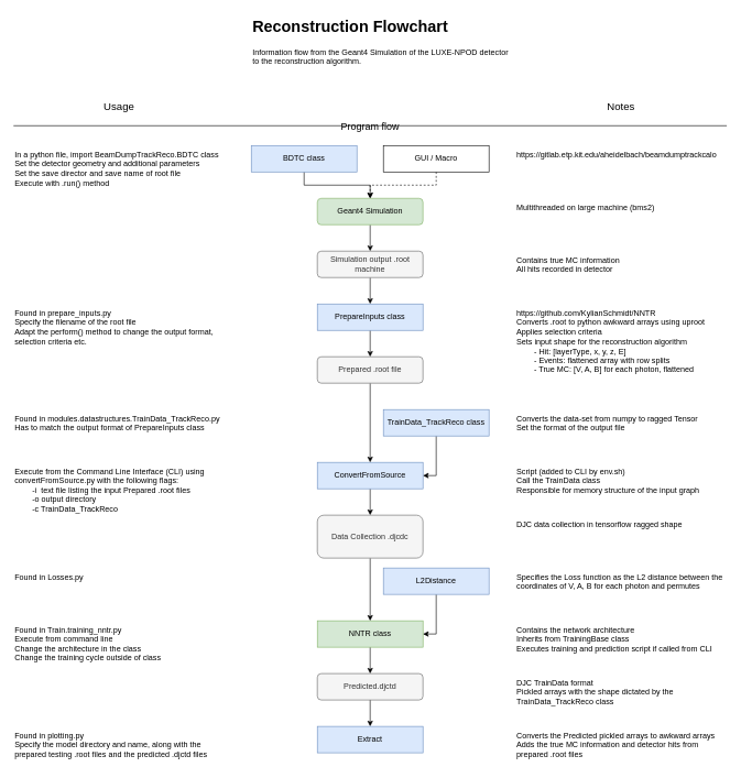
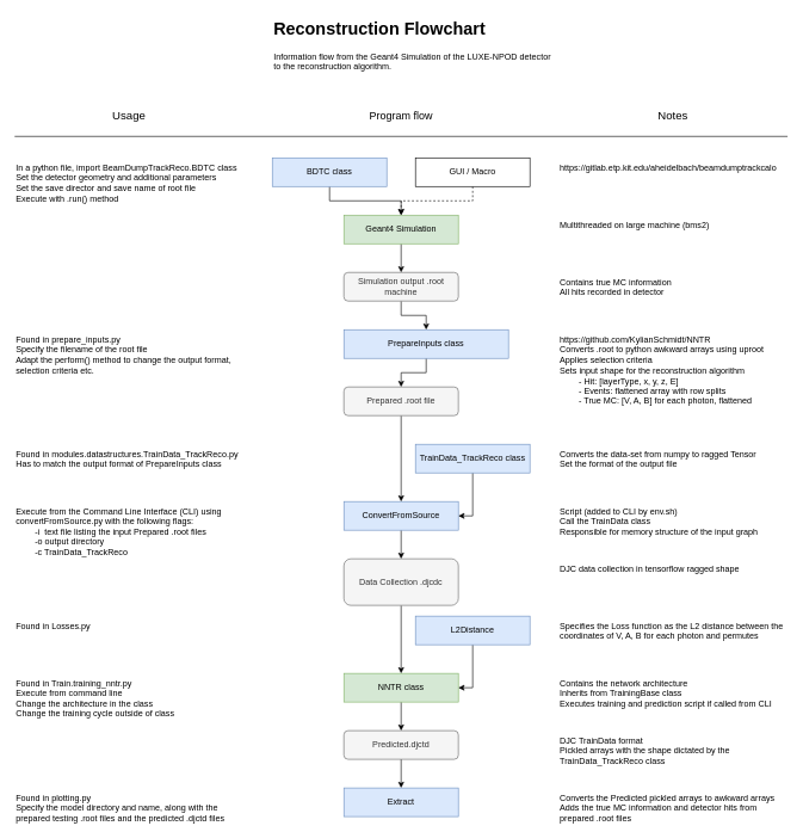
  <mxCell id="0" />
  <mxCell id="1" parent="0" />
  <mxCell id="2" value="&lt;h1 style=&quot;margin-top: 0px;&quot;&gt;Reconstruction Flowchart&lt;br&gt;&lt;/h1&gt;&lt;p&gt;Information flow from the Geant4 Simulation of the LUXE-NPOD detector to the reconstruction algorithm.&lt;br&gt;&lt;/p&gt;" style="text;html=1;whiteSpace=wrap;overflow=hidden;rounded=0;" vertex="1" parent="1"><mxGeometry x="380" y="20" width="400" height="110" as="geometry" /></mxCell>
  <mxCell id="3" style="edgeStyle=orthogonalEdgeStyle;rounded=0;orthogonalLoop=1;jettySize=auto;html=1;exitX=0.5;exitY=1;exitDx=0;exitDy=0;entryX=0.5;entryY=0;entryDx=0;entryDy=0;" edge="1" parent="1" source="4" target="8"><mxGeometry relative="1" as="geometry" /></mxCell>
  <mxCell id="4" value="BDTC class" style="rounded=0;whiteSpace=wrap;html=1;fillColor=#dae8fc;strokeColor=#6c8ebf;" vertex="1" parent="1"><mxGeometry x="380" y="220" width="160" height="40" as="geometry" /></mxCell>
  <mxCell id="5" style="edgeStyle=orthogonalEdgeStyle;rounded=0;orthogonalLoop=1;jettySize=auto;html=1;exitX=0.5;exitY=1;exitDx=0;exitDy=0;entryX=0.5;entryY=0;entryDx=0;entryDy=0;dashed=1;" edge="1" parent="1" source="6" target="8"><mxGeometry relative="1" as="geometry" /></mxCell>
  <mxCell id="6" value="GUI / Macro" style="rounded=0;whiteSpace=wrap;html=1;" vertex="1" parent="1"><mxGeometry x="580" y="220" width="160" height="40" as="geometry" /></mxCell>
  <mxCell id="7" style="edgeStyle=orthogonalEdgeStyle;rounded=0;orthogonalLoop=1;jettySize=auto;html=1;exitX=0.5;exitY=1;exitDx=0;exitDy=0;entryX=0.5;entryY=0;entryDx=0;entryDy=0;" edge="1" parent="1" source="8" target="11"><mxGeometry relative="1" as="geometry" /></mxCell>
- <mxCell id="8" value="Geant4 Simulation" style="whiteSpace=wrap;html=1;fillColor=#d5e8d4;strokeColor=#82b366;rounded=1;" vertex="1" parent="1"><mxGeometry x="480" y="300" width="160" height="40" as="geometry" /></mxCell>
+ <mxCell id="8" value="Geant4 Simulation" style="rounded=0;whiteSpace=wrap;html=1;fillColor=#d5e8d4;strokeColor=#82b366;" vertex="1" parent="1"><mxGeometry x="480" y="300" width="160" height="40" as="geometry" /></mxCell>
  <mxCell id="9" value="&lt;div&gt;https://gitlab.etp.kit.edu/aheidelbach/beamdumptrackcalo&lt;/div&gt;&lt;div&gt;&lt;br&gt;&lt;/div&gt;" style="text;html=1;align=left;verticalAlign=top;whiteSpace=wrap;rounded=0;" vertex="1" parent="1"><mxGeometry x="780" y="220" width="320" height="40" as="geometry" /></mxCell>
  <mxCell id="10" style="edgeStyle=orthogonalEdgeStyle;rounded=0;orthogonalLoop=1;jettySize=auto;html=1;exitX=0.5;exitY=1;exitDx=0;exitDy=0;entryX=0.5;entryY=0;entryDx=0;entryDy=0;" edge="1" parent="1" source="11" target="14"><mxGeometry relative="1" as="geometry" /></mxCell>
  <mxCell id="11" value="Simulation output .root machine" style="rounded=1;whiteSpace=wrap;html=1;fillColor=#f5f5f5;fontColor=#333333;strokeColor=#666666;" vertex="1" parent="1"><mxGeometry x="480" y="380" width="160" height="40" as="geometry" /></mxCell>
  <mxCell id="12" value="&lt;div&gt;Contains true MC information&lt;/div&gt;&lt;div&gt;All hits recorded in detector &lt;br&gt;&lt;/div&gt;" style="text;html=1;align=left;verticalAlign=top;whiteSpace=wrap;rounded=0;" vertex="1" parent="1"><mxGeometry x="780" y="380" width="320" height="40" as="geometry" /></mxCell>
  <mxCell id="13" style="edgeStyle=orthogonalEdgeStyle;rounded=0;orthogonalLoop=1;jettySize=auto;html=1;exitX=0.5;exitY=1;exitDx=0;exitDy=0;entryX=0.5;entryY=0;entryDx=0;entryDy=0;" edge="1" parent="1" source="14" target="26"><mxGeometry relative="1" as="geometry" /></mxCell>
- <mxCell id="14" value="PrepareInputs class" style="rounded=0;whiteSpace=wrap;html=1;fillColor=#dae8fc;strokeColor=#6c8ebf;" vertex="1" parent="1"><mxGeometry x="480" y="460" width="160" height="40" as="geometry" /></mxCell>
+ <mxCell id="14" value="PrepareInputs class" style="rounded=0;whiteSpace=wrap;html=1;fillColor=#dae8fc;strokeColor=#6c8ebf;" vertex="1" parent="1"><mxGeometry x="480" y="460" width="230" height="40" as="geometry" /></mxCell>
  <mxCell id="15" value="&lt;div&gt;https://github.com/KylianSchmidt/NNTR&lt;/div&gt;&lt;div&gt;Converts .root to python awkward arrays using uproot&lt;/div&gt;&lt;div&gt;Applies selection criteria&lt;/div&gt;&lt;div&gt;Sets input shape for the reconstruction algorithm&lt;/div&gt;&lt;div&gt;&lt;span style=&quot;white-space: pre;&quot;&gt;&#09;&lt;/span&gt;- Hit: [layerType, x, y, z, E]&lt;/div&gt;&lt;div&gt;&lt;span style=&quot;white-space: pre;&quot;&gt;&#09;&lt;/span&gt;- Events: flattened array with row splits&lt;/div&gt;&lt;div&gt;&lt;span style=&quot;white-space: pre;&quot;&gt;&#09;&lt;/span&gt;- True MC: [V, A, B] for each photon, flattened&lt;br&gt;&lt;/div&gt;" style="text;html=1;align=left;verticalAlign=top;whiteSpace=wrap;rounded=0;" vertex="1" parent="1"><mxGeometry x="780" y="460" width="320" height="40" as="geometry" /></mxCell>
  <mxCell id="16" style="edgeStyle=orthogonalEdgeStyle;rounded=0;orthogonalLoop=1;jettySize=auto;html=1;exitX=0.5;exitY=1;exitDx=0;exitDy=0;entryX=0.5;entryY=0;entryDx=0;entryDy=0;" edge="1" parent="1" source="17" target="28"><mxGeometry relative="1" as="geometry" /></mxCell>
  <mxCell id="17" value="ConvertFromSource" style="rounded=0;whiteSpace=wrap;html=1;fillColor=#dae8fc;strokeColor=#6c8ebf;" vertex="1" parent="1"><mxGeometry x="480" y="700" width="160" height="40" as="geometry" /></mxCell>
  <mxCell id="18" value="Script (added to CLI by env.sh)&lt;br&gt;&lt;div&gt;Call the TrainData class&lt;/div&gt;&lt;div&gt;Responsible for memory structure of the input graph&lt;br&gt;&lt;/div&gt;" style="text;html=1;align=left;verticalAlign=top;whiteSpace=wrap;rounded=0;" vertex="1" parent="1"><mxGeometry x="780" y="700" width="320" height="40" as="geometry" /></mxCell>
  <mxCell id="19" style="edgeStyle=orthogonalEdgeStyle;rounded=0;orthogonalLoop=1;jettySize=auto;html=1;exitX=0.5;exitY=1;exitDx=0;exitDy=0;entryX=1;entryY=0.5;entryDx=0;entryDy=0;" edge="1" parent="1" source="20" target="17"><mxGeometry relative="1" as="geometry" /></mxCell>
  <mxCell id="20" value="TrainData_TrackReco class" style="rounded=0;whiteSpace=wrap;html=1;fillColor=#dae8fc;strokeColor=#6c8ebf;" vertex="1" parent="1"><mxGeometry x="580" y="620" width="160" height="40" as="geometry" /></mxCell>
  <mxCell id="21" value="&lt;div&gt;Converts the data-set from numpy to ragged Tensor&lt;/div&gt;&lt;div&gt;Set the format of the output file&lt;br&gt;&lt;/div&gt;" style="text;html=1;align=left;verticalAlign=top;whiteSpace=wrap;rounded=0;" vertex="1" parent="1"><mxGeometry x="780" y="620" width="320" height="40" as="geometry" /></mxCell>
  <mxCell id="22" style="edgeStyle=orthogonalEdgeStyle;rounded=0;orthogonalLoop=1;jettySize=auto;html=1;exitX=0.5;exitY=1;exitDx=0;exitDy=0;entryX=0.5;entryY=0;entryDx=0;entryDy=0;" edge="1" parent="1" source="23" target="31"><mxGeometry relative="1" as="geometry" /></mxCell>
  <mxCell id="23" value="NNTR class" style="rounded=0;whiteSpace=wrap;html=1;fillColor=#d5e8d4;strokeColor=#82b366;" vertex="1" parent="1"><mxGeometry x="480" y="940" width="160" height="40" as="geometry" /></mxCell>
  <mxCell id="24" value="&lt;div&gt;Contains the network architecture&lt;/div&gt;&lt;div&gt;Inherits from TrainingBase class&lt;br&gt;&lt;/div&gt;&lt;div&gt;Executes training and prediction script if called from CLI&lt;br&gt;&lt;/div&gt;" style="text;html=1;align=left;verticalAlign=top;whiteSpace=wrap;rounded=0;" vertex="1" parent="1"><mxGeometry x="780" y="940" width="320" height="40" as="geometry" /></mxCell>
  <mxCell id="25" style="edgeStyle=orthogonalEdgeStyle;rounded=0;orthogonalLoop=1;jettySize=auto;html=1;exitX=0.5;exitY=1;exitDx=0;exitDy=0;entryX=0.5;entryY=0;entryDx=0;entryDy=0;" edge="1" parent="1" source="26" target="17"><mxGeometry relative="1" as="geometry" /></mxCell>
  <mxCell id="26" value="Prepared .root file" style="rounded=1;whiteSpace=wrap;html=1;fillColor=#f5f5f5;fontColor=#333333;strokeColor=#666666;" vertex="1" parent="1"><mxGeometry x="480" y="540" width="160" height="40" as="geometry" /></mxCell>
  <mxCell id="27" style="edgeStyle=orthogonalEdgeStyle;rounded=0;orthogonalLoop=1;jettySize=auto;html=1;exitX=0.5;exitY=1;exitDx=0;exitDy=0;entryX=0.5;entryY=0;entryDx=0;entryDy=0;" edge="1" parent="1" source="28" target="23"><mxGeometry relative="1" as="geometry" /></mxCell>
  <mxCell id="28" value="Data Collection .djcdc" style="rounded=1;whiteSpace=wrap;html=1;fillColor=#f5f5f5;fontColor=#333333;strokeColor=#666666;" vertex="1" parent="1"><mxGeometry x="480" y="780" width="160" height="65" as="geometry" /></mxCell>
  <mxCell id="29" value="DJC data collection in tensorflow ragged shape" style="text;html=1;align=left;verticalAlign=top;whiteSpace=wrap;rounded=0;" vertex="1" parent="1"><mxGeometry x="780" y="780" width="320" height="40" as="geometry" /></mxCell>
  <mxCell id="30" style="edgeStyle=orthogonalEdgeStyle;rounded=0;orthogonalLoop=1;jettySize=auto;html=1;exitX=0.5;exitY=1;exitDx=0;exitDy=0;entryX=0.5;entryY=0;entryDx=0;entryDy=0;" edge="1" parent="1" source="31" target="33"><mxGeometry relative="1" as="geometry" /></mxCell>
  <mxCell id="31" value="Predicted.djctd" style="rounded=1;whiteSpace=wrap;html=1;fillColor=#f5f5f5;fontColor=#333333;strokeColor=#666666;" vertex="1" parent="1"><mxGeometry x="480" y="1020" width="160" height="40" as="geometry" /></mxCell>
  <mxCell id="32" value="&lt;div&gt;DJC TrainData format&lt;/div&gt;&lt;div&gt;Pickled arrays with the shape dictated by the TrainData_TrackReco class&lt;/div&gt;" style="text;html=1;align=left;verticalAlign=top;whiteSpace=wrap;rounded=0;" vertex="1" parent="1"><mxGeometry x="780" y="1020" width="320" height="40" as="geometry" /></mxCell>
  <mxCell id="33" value="Extract" style="rounded=0;whiteSpace=wrap;html=1;fillColor=#dae8fc;strokeColor=#6c8ebf;" vertex="1" parent="1"><mxGeometry x="480" y="1100" width="160" height="40" as="geometry" /></mxCell>
  <mxCell id="34" value="&lt;div&gt;Converts the Predicted pickled arrays to awkward arrays&lt;/div&gt;&lt;div&gt;Adds the true MC information and detector hits from prepared .root files&lt;br&gt;&lt;/div&gt;" style="text;html=1;align=left;verticalAlign=top;whiteSpace=wrap;rounded=0;" vertex="1" parent="1"><mxGeometry x="780" y="1100" width="320" height="40" as="geometry" /></mxCell>
  <mxCell id="35" value="In a python file, import BeamDumpTrackReco.BDTC class&lt;div&gt;Set the detector geometry and additional parameters&lt;/div&gt;&lt;div&gt;Set the save director and save name of root file&lt;br&gt;&lt;/div&gt;&lt;div&gt;Execute with .run() method&lt;br&gt;&lt;/div&gt;" style="text;html=1;align=left;verticalAlign=top;whiteSpace=wrap;rounded=0;" vertex="1" parent="1"><mxGeometry x="20" y="220" width="320" height="40" as="geometry" /></mxCell>
  <mxCell id="36" value="&lt;div align=&quot;left&quot;&gt;&lt;font style=&quot;font-size: 16px;&quot;&gt;Usage&lt;/font&gt;&lt;br&gt;&lt;/div&gt;" style="text;html=1;align=center;verticalAlign=middle;whiteSpace=wrap;rounded=0;" vertex="1" parent="1"><mxGeometry x="20" y="140" width="320" height="40" as="geometry" /></mxCell>
- <mxCell id="37" value="&lt;font style=&quot;font-size: 15px;&quot;&gt;Program flow&lt;br&gt;&lt;/font&gt;" style="text;html=1;align=center;verticalAlign=middle;whiteSpace=wrap;rounded=0;" vertex="1" parent="1"><mxGeometry x="400" y="170" width="320" height="40" as="geometry" /></mxCell>
+ <mxCell id="37" value="&lt;font style=&quot;font-size: 15px;&quot;&gt;Program flow&lt;br&gt;&lt;/font&gt;" style="text;html=1;align=center;verticalAlign=middle;whiteSpace=wrap;rounded=0;" vertex="1" parent="1"><mxGeometry x="400" y="140" width="320" height="40" as="geometry" /></mxCell>
  <mxCell id="38" value="&lt;font style=&quot;font-size: 16px;&quot;&gt;Notes&lt;/font&gt;" style="text;html=1;align=center;verticalAlign=middle;whiteSpace=wrap;rounded=0;" vertex="1" parent="1"><mxGeometry x="780" y="140" width="320" height="40" as="geometry" /></mxCell>
  <mxCell id="39" value="" style="endArrow=none;html=1;rounded=0;" edge="1" parent="1"><mxGeometry width="50" height="50" relative="1" as="geometry"><mxPoint x="20" y="190" as="sourcePoint" /><mxPoint x="1100" y="190" as="targetPoint" /></mxGeometry></mxCell>
  <mxCell id="40" value="&lt;div&gt;Multithreaded on large machine (bms2)&lt;/div&gt;" style="text;whiteSpace=wrap;html=1;" vertex="1" parent="1"><mxGeometry x="780" y="300" width="320" height="40" as="geometry" /></mxCell>
  <mxCell id="41" value="&lt;div&gt;Found in prepare_inputs.py &lt;br&gt;&lt;/div&gt;&lt;div&gt;Specify the filename of the root file&lt;/div&gt;&lt;div&gt;Adapt the perform() method to change the output format, selection criteria etc.&lt;br&gt;&lt;/div&gt;" style="text;html=1;align=left;verticalAlign=top;whiteSpace=wrap;rounded=0;" vertex="1" parent="1"><mxGeometry x="20" y="460" width="320" height="40" as="geometry" /></mxCell>
  <mxCell id="42" value="&lt;div&gt;Found in modules.datastructures.TrainData_TrackReco.py&lt;/div&gt;&lt;div&gt;Has to match the output format of PrepareInputs class&lt;br&gt;&lt;/div&gt;" style="text;html=1;align=left;verticalAlign=top;whiteSpace=wrap;rounded=0;" vertex="1" parent="1"><mxGeometry x="20" y="620" width="320" height="40" as="geometry" /></mxCell>
  <mxCell id="43" value="&lt;div&gt;Execute from the Command Line Interface (CLI) using&lt;/div&gt;&lt;div&gt;convertFromSource.py with the following flags:&lt;br&gt;&lt;/div&gt;&lt;div&gt;&lt;span style=&quot;white-space: pre;&quot;&gt;&#09;&lt;/span&gt;-i&amp;nbsp; text file listing the input Prepared .root files&lt;/div&gt;&lt;div&gt;&lt;span style=&quot;white-space: pre;&quot;&gt;&#09;&lt;/span&gt;-o output directory&lt;/div&gt;&lt;div&gt;&lt;span style=&quot;white-space: pre;&quot;&gt;&#09;&lt;/span&gt;-c TrainData_TrackReco&lt;br&gt;&lt;/div&gt;" style="text;html=1;align=left;verticalAlign=top;whiteSpace=wrap;rounded=0;" vertex="1" parent="1"><mxGeometry x="20" y="700" width="320" height="80" as="geometry" /></mxCell>
  <mxCell id="44" value="&lt;div&gt;Found in Train.training_nntr.py&lt;/div&gt;&lt;div&gt;Execute from command line&lt;/div&gt;&lt;div&gt;Change the architecture in the class&lt;/div&gt;&lt;div&gt;Change the training cycle outside of class &lt;br&gt;&lt;/div&gt;" style="text;html=1;align=left;verticalAlign=top;whiteSpace=wrap;rounded=0;" vertex="1" parent="1"><mxGeometry x="20" y="940" width="320" height="70" as="geometry" /></mxCell>
  <mxCell id="45" style="edgeStyle=orthogonalEdgeStyle;rounded=0;orthogonalLoop=1;jettySize=auto;html=1;exitX=0.5;exitY=1;exitDx=0;exitDy=0;entryX=1;entryY=0.5;entryDx=0;entryDy=0;" edge="1" parent="1" source="46" target="23"><mxGeometry relative="1" as="geometry" /></mxCell>
  <mxCell id="46" value="L2Distance " style="rounded=0;whiteSpace=wrap;html=1;fillColor=#dae8fc;strokeColor=#6c8ebf;" vertex="1" parent="1"><mxGeometry x="580" y="860" width="160" height="40" as="geometry" /></mxCell>
  <mxCell id="47" value="Specifies the Loss function as the L2 distance between the coordinates of V, A, B for each photon and permutes" style="text;html=1;align=left;verticalAlign=top;whiteSpace=wrap;rounded=0;" vertex="1" parent="1"><mxGeometry x="780" y="860" width="320" height="40" as="geometry" /></mxCell>
  <mxCell id="48" value="&lt;div&gt;Found in Losses.py&lt;/div&gt;" style="text;html=1;align=left;verticalAlign=top;whiteSpace=wrap;rounded=0;" vertex="1" parent="1"><mxGeometry x="20" y="860" width="320" height="40" as="geometry" /></mxCell>
  <mxCell id="49" value="&lt;div&gt;Found in plotting.py&lt;/div&gt;&lt;div&gt;Specify the model directory and name, along with the prepared testing .root files and the predicted .djctd files&lt;br&gt;&lt;/div&gt;" style="text;html=1;align=left;verticalAlign=top;whiteSpace=wrap;rounded=0;" vertex="1" parent="1"><mxGeometry x="20" y="1100" width="320" height="40" as="geometry" /></mxCell>
